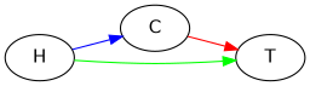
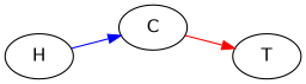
  digraph {
    fontname="DejaVu Sans"
    rankdir=LR
    node [fontname="DejaVu Sans"]
    edge [fontname="DejaVu Sans"]
    C
    T
    H
    C -> T [color=red]
    H -> C [color=blue]
-   H -> T [color=green]
  }
